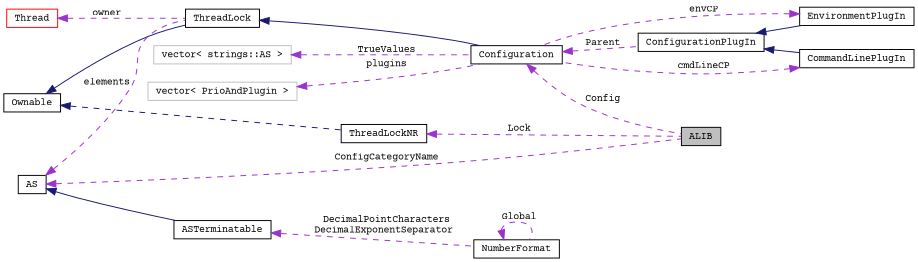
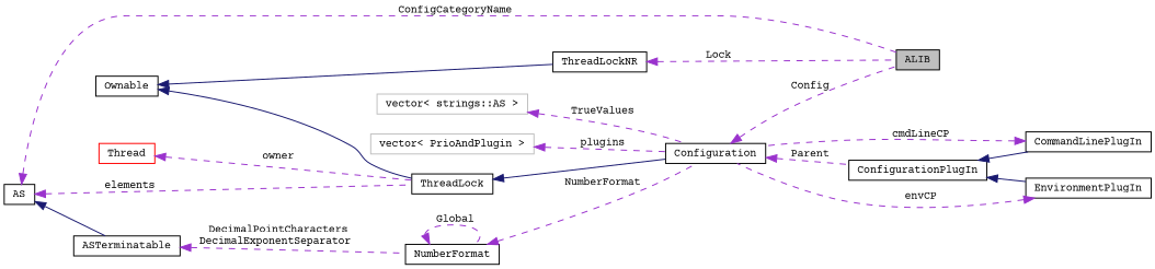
  digraph {
    fontname="Courier Prime"
    rankdir=LR
    node [color=black fillcolor=white fontname="Courier Prime" fontsize=10 shape=record style=filled]
    edge [color=darkorchid3 dir=back fontname="Courier Prime" fontsize=10 labelfontname=Helvetica labelfontsize=10 style=dashed]
    n1 [fillcolor=grey75 fontcolor=black height=0.2 label=ALIB width=0.4]
    n2 [height=0.2 label=ThreadLockNR width=0.4]
    n3 [height=0.2 label=Ownable width=0.4]
    n4 [height=0.2 label=ThreadLock width=0.4]
    n5 [height=0.2 label=Configuration width=0.4]
    n6 [height=0.2 label=AS width=0.4]
    n7 [height=0.2 label=ASTerminatable width=0.4]
    n8 [height=0.2 label=NumberFormat width=0.4]
    n9 [color=grey75 height=0.2 label="vector\< strings::AS \>" width=0.4]
    n10 [height=0.2 label=ConfigurationPlugIn width=0.4]
    n11 [height=0.2 label=EnvironmentPlugIn width=0.4]
    n12 [height=0.2 label=CommandLinePlugIn width=0.4]
    n13 [color=red height=0.2 label=Thread width=0.4]
    n14 [color=grey75 height=0.2 label="vector\< PrioAndPlugin \>" width=0.4]
    n2 -> n1 [label=" Lock"]
-   n3 -> n2 [color=midnightblue]
+   n3 -> n2 [color=midnightblue style=solid]
    n3 -> n4 [color=midnightblue style=solid]
    n4 -> n5 [color=midnightblue style=solid]
    n5 -> n1 [label=" Config"]
    n5 -> n10 [label=" Parent"]
    n6 -> n1 [label=" ConfigCategoryName"]
    n6 -> n4 [label=" elements"]
    n6 -> n7 [color=midnightblue style=solid]
    n7 -> n8 [label=" DecimalPointCharacters\nDecimalExponentSeparator"]
+   n8 -> n5 [label=" NumberFormat"]
    n8 -> n8 [label=" Global"]
    n9 -> n5 [label=" TrueValues"]
    n10 -> n11 [color=midnightblue style=solid]
    n10 -> n12 [color=midnightblue style=solid]
    n11 -> n5 [label=" envCP"]
    n12 -> n5 [label=" cmdLineCP"]
    n13 -> n4 [label=" owner"]
    n14 -> n5 [label=" plugins"]
  }
